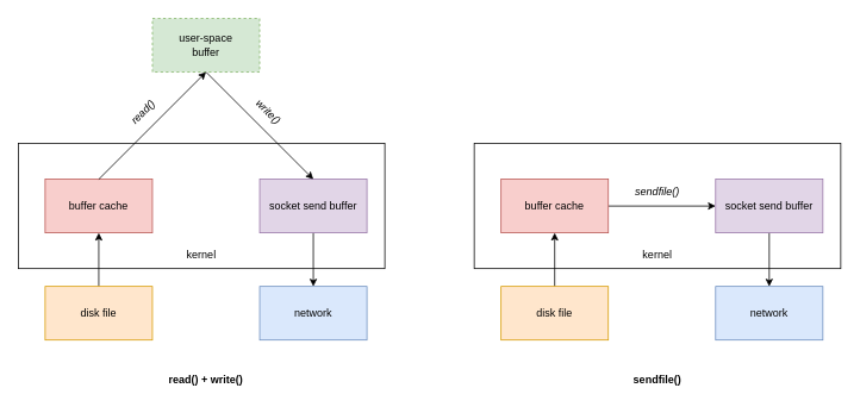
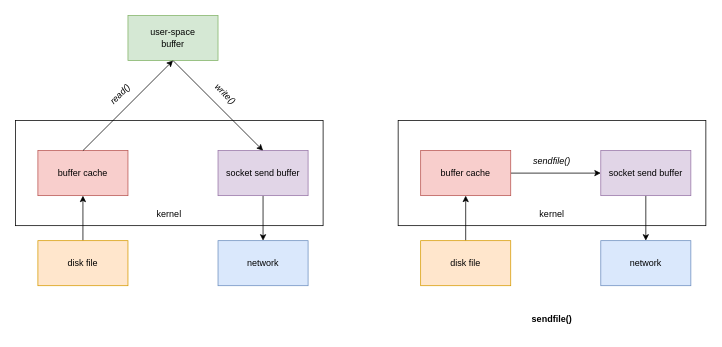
  <mxCell id="0" />
  <mxCell id="1" parent="0" />
  <mxCell id="2" value="" style="rounded=0;whiteSpace=wrap;html=1;" vertex="1" parent="1"><mxGeometry x="20" y="160" width="410" height="140" as="geometry" /></mxCell>
- <mxCell id="3" value="&lt;div&gt;user-space&lt;/div&gt;&lt;div&gt;buffer&lt;/div&gt;" style="rounded=0;whiteSpace=wrap;html=1;fillColor=#d5e8d4;strokeColor=#82b366;dashed=1;" vertex="1" parent="1"><mxGeometry x="170" y="20" width="120" height="60" as="geometry" /></mxCell>
+ <mxCell id="3" value="&lt;div&gt;user-space&lt;/div&gt;&lt;div&gt;buffer&lt;/div&gt;" style="rounded=0;whiteSpace=wrap;html=1;fillColor=#d5e8d4;strokeColor=#82b366;" vertex="1" parent="1"><mxGeometry x="170" y="20" width="120" height="60" as="geometry" /></mxCell>
  <mxCell id="4" value="buffer cache" style="rounded=0;whiteSpace=wrap;html=1;fillColor=#f8cecc;strokeColor=#b85450;" vertex="1" parent="1"><mxGeometry x="50" y="200" width="120" height="60" as="geometry" /></mxCell>
  <mxCell id="5" style="edgeStyle=orthogonalEdgeStyle;rounded=0;orthogonalLoop=1;jettySize=auto;html=1;exitX=0.5;exitY=1;exitDx=0;exitDy=0;entryX=0.5;entryY=0;entryDx=0;entryDy=0;" edge="1" parent="1" source="6" target="9"><mxGeometry relative="1" as="geometry" /></mxCell>
  <mxCell id="6" value="socket send buffer" style="rounded=0;whiteSpace=wrap;html=1;fillColor=#e1d5e7;strokeColor=#9673a6;" vertex="1" parent="1"><mxGeometry x="290" y="200" width="120" height="60" as="geometry" /></mxCell>
  <mxCell id="7" style="edgeStyle=orthogonalEdgeStyle;rounded=0;orthogonalLoop=1;jettySize=auto;html=1;exitX=0.5;exitY=0;exitDx=0;exitDy=0;entryX=0.5;entryY=1;entryDx=0;entryDy=0;" edge="1" parent="1" source="8" target="4"><mxGeometry relative="1" as="geometry" /></mxCell>
  <mxCell id="8" value="disk file" style="rounded=0;whiteSpace=wrap;html=1;fillColor=#ffe6cc;strokeColor=#d79b00;" vertex="1" parent="1"><mxGeometry x="50" y="320" width="120" height="60" as="geometry" /></mxCell>
  <mxCell id="9" value="network" style="rounded=0;whiteSpace=wrap;html=1;fillColor=#dae8fc;strokeColor=#6c8ebf;" vertex="1" parent="1"><mxGeometry x="290" y="320" width="120" height="60" as="geometry" /></mxCell>
  <mxCell id="10" value="" style="endArrow=classic;html=1;rounded=0;exitX=0.5;exitY=0;exitDx=0;exitDy=0;entryX=0.5;entryY=1;entryDx=0;entryDy=0;" edge="1" parent="1" source="4" target="3"><mxGeometry width="50" height="50" relative="1" as="geometry"><mxPoint x="410" y="280" as="sourcePoint" /><mxPoint x="460" y="230" as="targetPoint" /></mxGeometry></mxCell>
  <mxCell id="11" value="&lt;i&gt;read()&lt;/i&gt;" style="text;html=1;align=center;verticalAlign=middle;whiteSpace=wrap;rounded=0;rotation=-45;" vertex="1" parent="1"><mxGeometry x="130" y="110" width="60" height="30" as="geometry" /></mxCell>
  <mxCell id="12" value="" style="endArrow=classic;html=1;rounded=0;exitX=0.5;exitY=1;exitDx=0;exitDy=0;entryX=0.5;entryY=0;entryDx=0;entryDy=0;" edge="1" parent="1" source="3" target="6"><mxGeometry width="50" height="50" relative="1" as="geometry"><mxPoint x="410" y="280" as="sourcePoint" /><mxPoint x="460" y="230" as="targetPoint" /></mxGeometry></mxCell>
  <mxCell id="13" value="&lt;i&gt;write()&lt;/i&gt;" style="text;html=1;align=center;verticalAlign=middle;whiteSpace=wrap;rounded=0;rotation=45;" vertex="1" parent="1"><mxGeometry x="270" y="110" width="60" height="30" as="geometry" /></mxCell>
  <mxCell id="14" value="kernel" style="text;html=1;align=center;verticalAlign=middle;whiteSpace=wrap;rounded=0;" vertex="1" parent="1"><mxGeometry x="195" y="270" width="60" height="30" as="geometry" /></mxCell>
  <mxCell id="15" value="" style="rounded=0;whiteSpace=wrap;html=1;" vertex="1" parent="1"><mxGeometry x="530" y="160" width="410" height="140" as="geometry" /></mxCell>
  <mxCell id="16" style="edgeStyle=orthogonalEdgeStyle;rounded=0;orthogonalLoop=1;jettySize=auto;html=1;exitX=1;exitY=0.5;exitDx=0;exitDy=0;entryX=0;entryY=0.5;entryDx=0;entryDy=0;" edge="1" parent="1" source="17" target="19"><mxGeometry relative="1" as="geometry" /></mxCell>
  <mxCell id="17" value="buffer cache" style="rounded=0;whiteSpace=wrap;html=1;fillColor=#f8cecc;strokeColor=#b85450;" vertex="1" parent="1"><mxGeometry x="560" y="200" width="120" height="60" as="geometry" /></mxCell>
  <mxCell id="18" style="edgeStyle=orthogonalEdgeStyle;rounded=0;orthogonalLoop=1;jettySize=auto;html=1;exitX=0.5;exitY=1;exitDx=0;exitDy=0;entryX=0.5;entryY=0;entryDx=0;entryDy=0;" edge="1" parent="1" source="19" target="22"><mxGeometry relative="1" as="geometry" /></mxCell>
  <mxCell id="19" value="socket send buffer" style="rounded=0;whiteSpace=wrap;html=1;fillColor=#e1d5e7;strokeColor=#9673a6;" vertex="1" parent="1"><mxGeometry x="800" y="200" width="120" height="60" as="geometry" /></mxCell>
  <mxCell id="20" style="edgeStyle=orthogonalEdgeStyle;rounded=0;orthogonalLoop=1;jettySize=auto;html=1;exitX=0.5;exitY=0;exitDx=0;exitDy=0;entryX=0.5;entryY=1;entryDx=0;entryDy=0;" edge="1" parent="1" source="21" target="17"><mxGeometry relative="1" as="geometry" /></mxCell>
  <mxCell id="21" value="disk file" style="rounded=0;whiteSpace=wrap;html=1;fillColor=#ffe6cc;strokeColor=#d79b00;" vertex="1" parent="1"><mxGeometry x="560" y="320" width="120" height="60" as="geometry" /></mxCell>
  <mxCell id="22" value="network" style="rounded=0;whiteSpace=wrap;html=1;fillColor=#dae8fc;strokeColor=#6c8ebf;" vertex="1" parent="1"><mxGeometry x="800" y="320" width="120" height="60" as="geometry" /></mxCell>
  <mxCell id="23" value="kernel" style="text;html=1;align=center;verticalAlign=middle;whiteSpace=wrap;rounded=0;" vertex="1" parent="1"><mxGeometry x="705" y="270" width="60" height="30" as="geometry" /></mxCell>
  <mxCell id="24" value="&lt;i&gt;sendfile()&lt;/i&gt;" style="text;html=1;align=center;verticalAlign=middle;whiteSpace=wrap;rounded=0;" vertex="1" parent="1"><mxGeometry x="705" y="200" width="60" height="30" as="geometry" /></mxCell>
- <mxCell id="25" value="&lt;b&gt;read() + write()&lt;/b&gt;" style="text;html=1;align=center;verticalAlign=middle;whiteSpace=wrap;rounded=0;" vertex="1" parent="1"><mxGeometry x="180" y="410" width="100" height="30" as="geometry" /></mxCell>
  <mxCell id="26" value="&lt;b&gt;sendfile()&lt;/b&gt;" style="text;html=1;align=center;verticalAlign=middle;whiteSpace=wrap;rounded=0;" vertex="1" parent="1"><mxGeometry x="685" y="410" width="100" height="30" as="geometry" /></mxCell>
